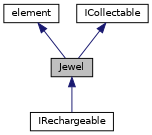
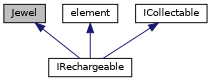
  digraph {
    node [color=black fillcolor=white fontname=Helvetica fontsize=10 shape=record style=filled]
    edge [color=midnightblue dir=back fontname=Helvetica fontsize=10 labelfontname=Helvetica labelfontsize=10 style=solid]
    n1 [fillcolor=grey75 fontcolor=black height=0.2 label=Jewel width=0.4]
    n2 [height=0.2 label=IRechargeable width=0.4]
    n3 [height=0.2 label=element width=0.4]
    n4 [height=0.2 label=ICollectable width=0.4]
    n1 -> n2
-   n3 -> n1
-   n4 -> n1
+   n3 -> n2
+   n4 -> n2
  }
